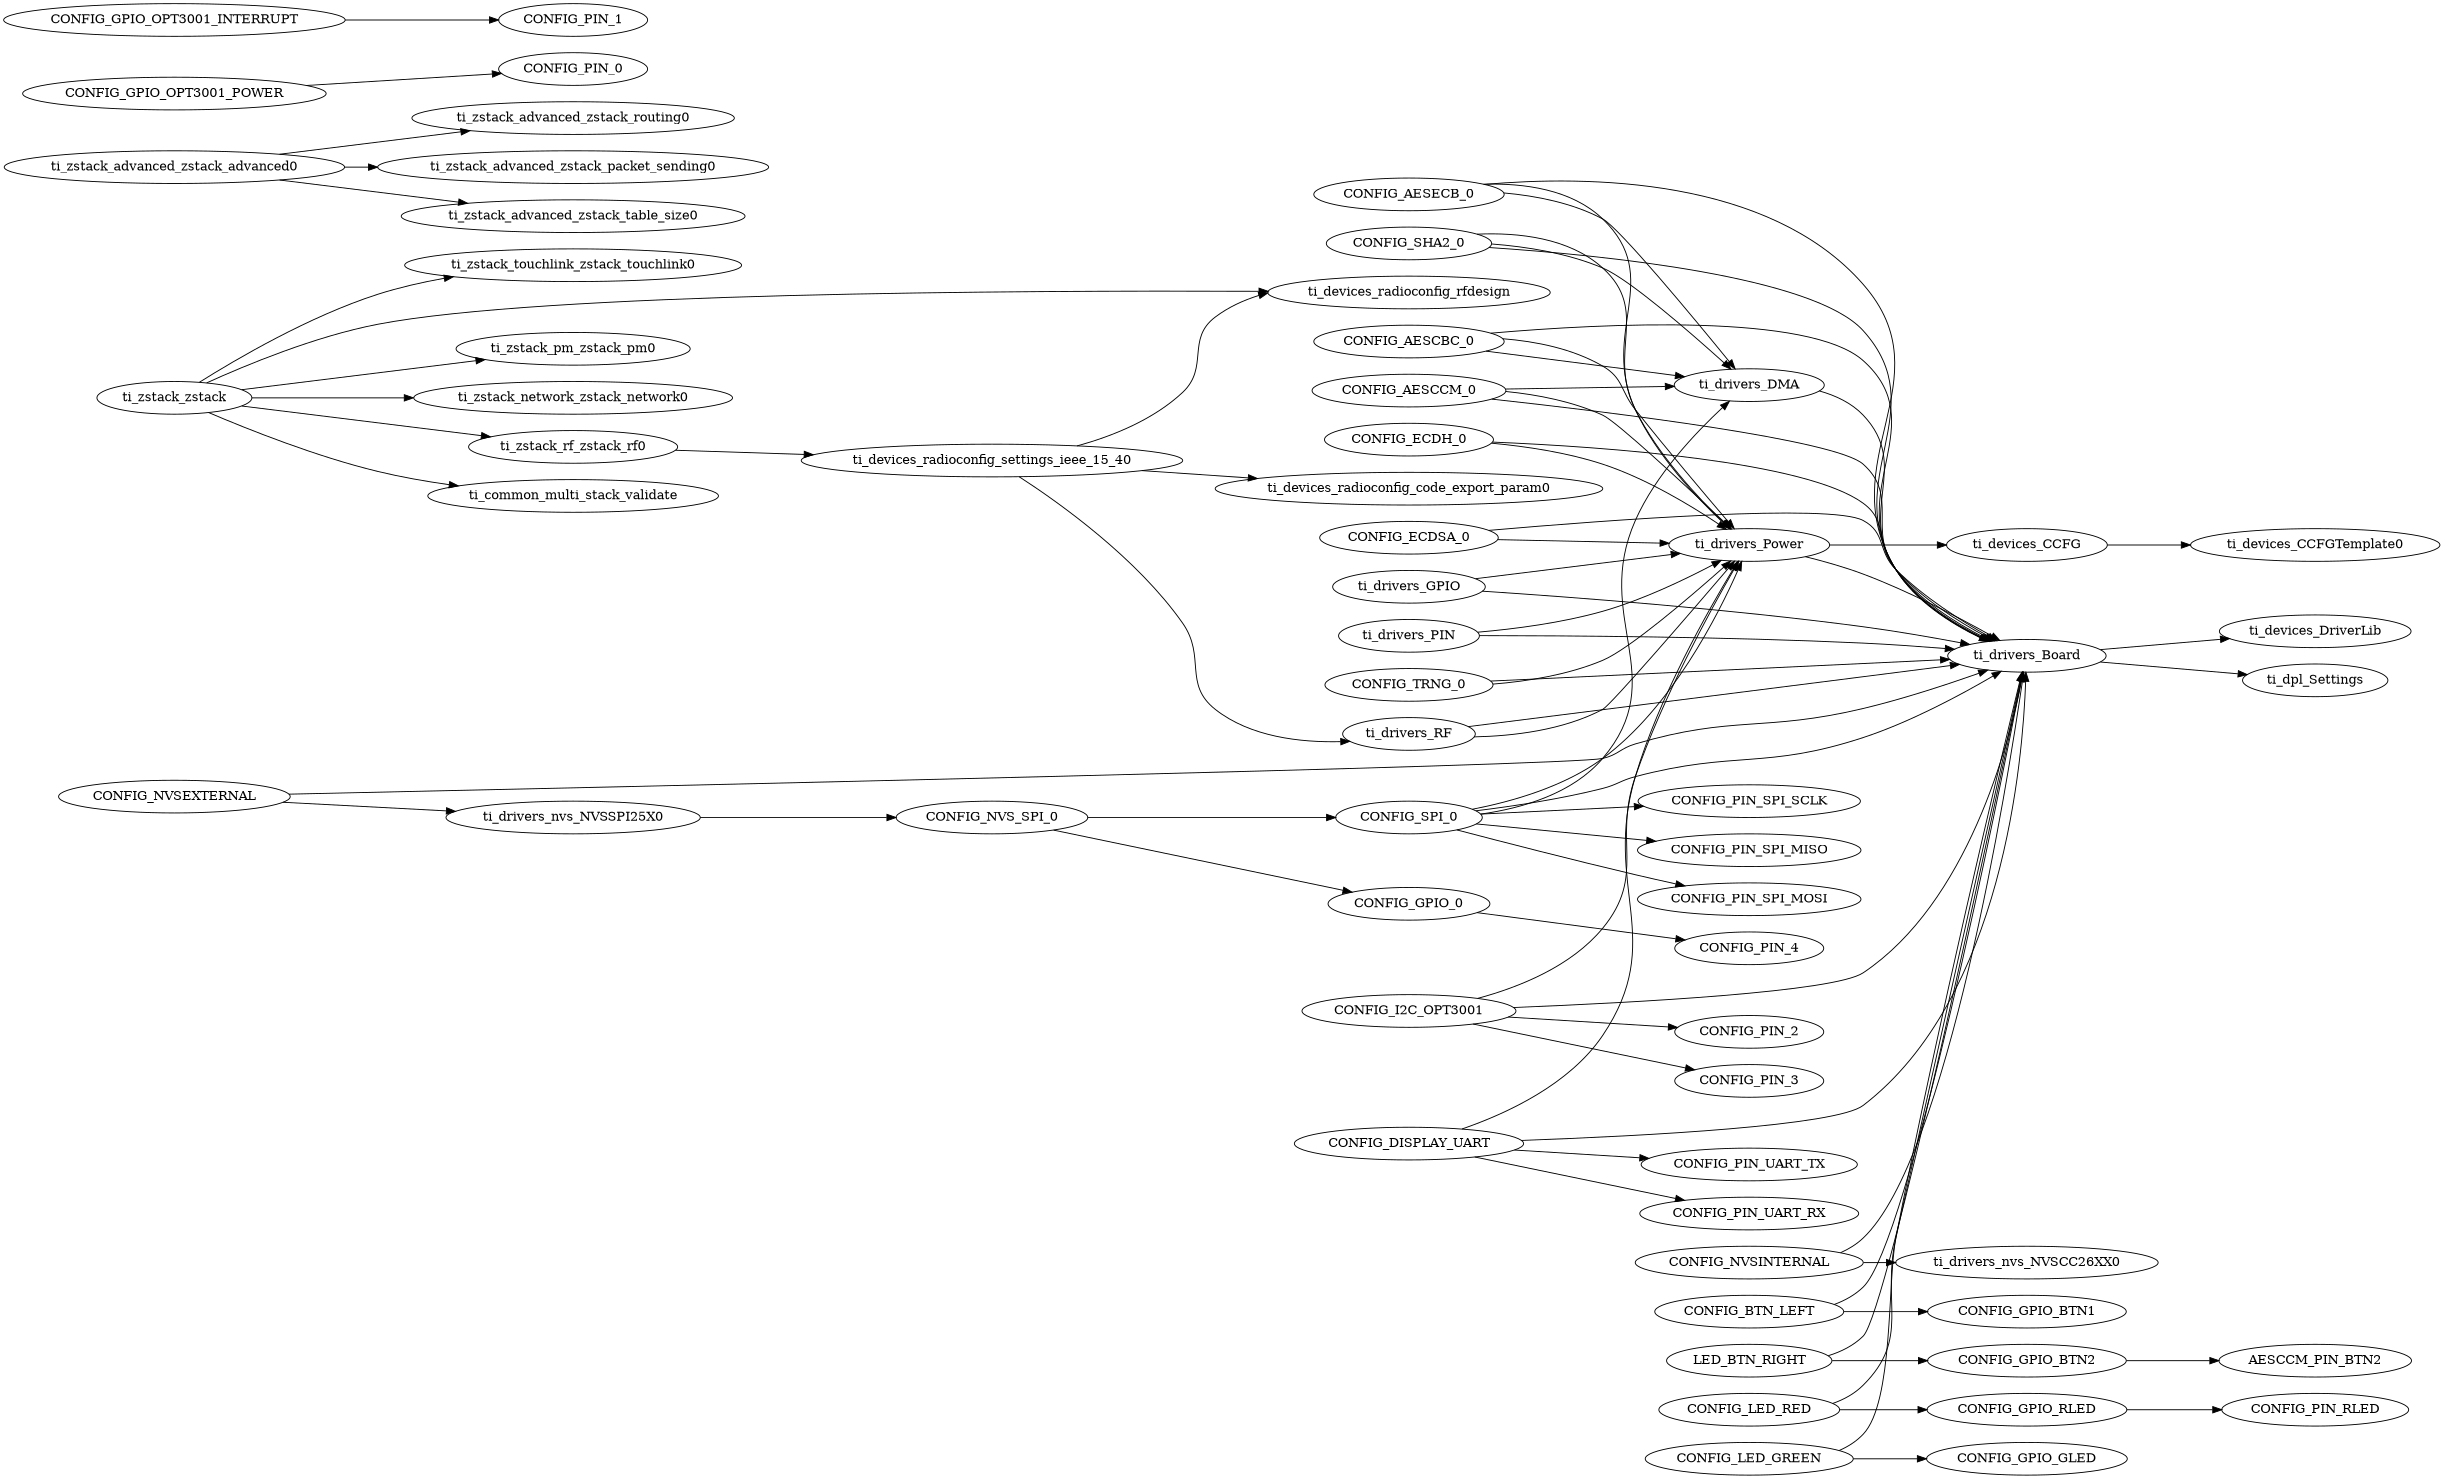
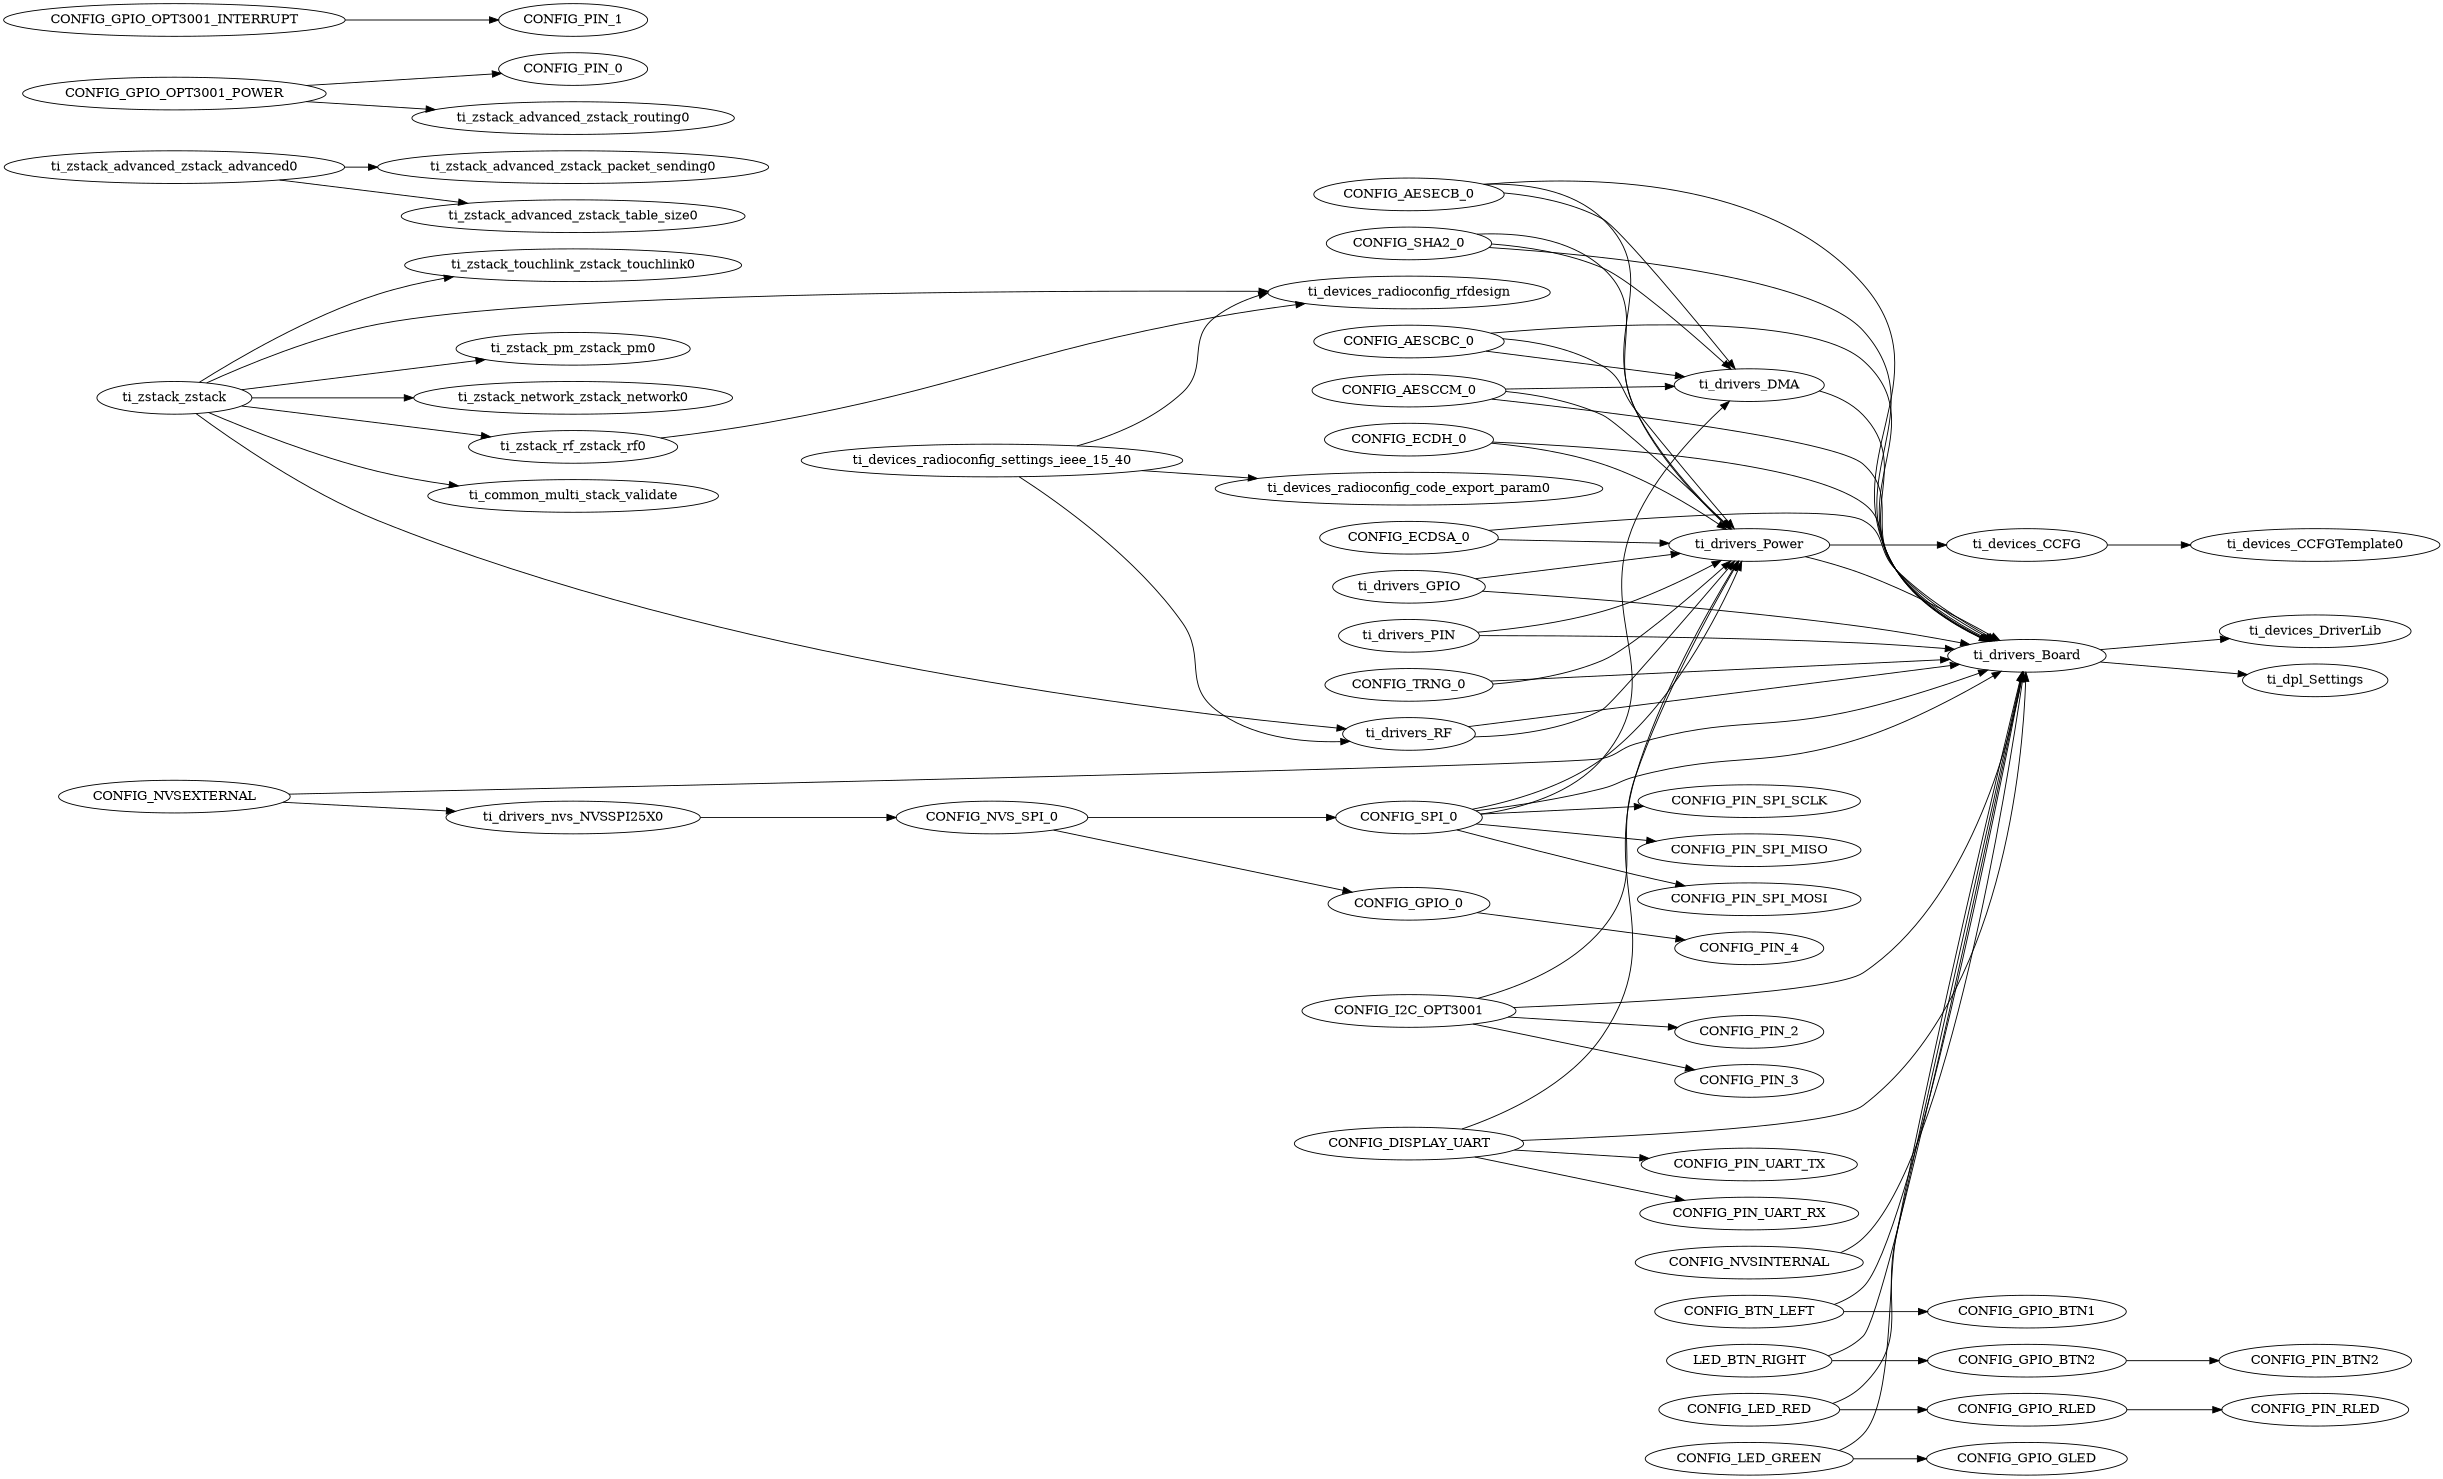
  digraph {
    rankdir=LR
    ti_devices_CCFG
    ti_devices_CCFGTemplate0
    ti_devices_radioconfig_settings_ieee_15_40
    ti_drivers_RF
    ti_devices_radioconfig_rfdesign
    ti_devices_radioconfig_code_export_param0
    ti_drivers_Power
    ti_drivers_Board
    ti_devices_DriverLib
    ti_dpl_Settings
    CONFIG_AESCBC_0
    ti_drivers_DMA
    CONFIG_AESCCM_0
    CONFIG_AESECB_0
    CONFIG_ECDH_0
    CONFIG_ECDSA_0
    ti_drivers_GPIO
    CONFIG_GPIO_OPT3001_POWER
    CONFIG_PIN_0
    CONFIG_GPIO_OPT3001_INTERRUPT
    CONFIG_PIN_1
    CONFIG_GPIO_BTN2
-   CONFIG_PIN_BTN2 [label=AESCCM_PIN_BTN2]
+   CONFIG_PIN_BTN2
    CONFIG_GPIO_RLED
    CONFIG_PIN_RLED
    CONFIG_GPIO_0
    CONFIG_PIN_4
    CONFIG_I2C_OPT3001
    CONFIG_PIN_2
    CONFIG_PIN_3
    CONFIG_NVSINTERNAL
-   ti_drivers_nvs_NVSCC26XX0
    CONFIG_NVSEXTERNAL
    ti_drivers_nvs_NVSSPI25X0
    CONFIG_NVS_SPI_0
    CONFIG_SPI_0
    ti_drivers_PIN
    CONFIG_SHA2_0
    CONFIG_PIN_SPI_SCLK
    CONFIG_PIN_SPI_MISO
    CONFIG_PIN_SPI_MOSI
    CONFIG_TRNG_0
    CONFIG_DISPLAY_UART
    CONFIG_PIN_UART_TX
    CONFIG_PIN_UART_RX
    CONFIG_BTN_LEFT
    CONFIG_GPIO_BTN1
    n48 [label=LED_BTN_RIGHT]
    CONFIG_LED_RED
    CONFIG_LED_GREEN
    CONFIG_GPIO_GLED
    ti_zstack_advanced_zstack_advanced0
    ti_zstack_advanced_zstack_routing0
    ti_zstack_advanced_zstack_packet_sending0
    ti_zstack_advanced_zstack_table_size0
    ti_zstack_rf_zstack_rf0
    ti_zstack_zstack
    ti_common_multi_stack_validate
    ti_zstack_touchlink_zstack_touchlink0
    ti_zstack_pm_zstack_pm0
    ti_zstack_network_zstack_network0
    ti_devices_CCFG -> ti_devices_CCFGTemplate0
    ti_devices_radioconfig_settings_ieee_15_40 -> ti_drivers_RF
    ti_devices_radioconfig_settings_ieee_15_40 -> ti_devices_radioconfig_rfdesign
    ti_devices_radioconfig_settings_ieee_15_40 -> ti_devices_radioconfig_code_export_param0
    ti_drivers_RF -> ti_drivers_Power
    ti_drivers_RF -> ti_drivers_Board
    ti_drivers_Power -> ti_devices_CCFG
    ti_drivers_Power -> ti_drivers_Board
    ti_drivers_Board -> ti_devices_DriverLib
    ti_drivers_Board -> ti_dpl_Settings
    CONFIG_AESCBC_0 -> ti_drivers_Power
    CONFIG_AESCBC_0 -> ti_drivers_Board
    CONFIG_AESCBC_0 -> ti_drivers_DMA
    ti_drivers_DMA -> ti_drivers_Board
    CONFIG_AESCCM_0 -> ti_drivers_Power
    CONFIG_AESCCM_0 -> ti_drivers_Board
    CONFIG_AESCCM_0 -> ti_drivers_DMA
    CONFIG_AESECB_0 -> ti_drivers_Power
    CONFIG_AESECB_0 -> ti_drivers_Board
    CONFIG_AESECB_0 -> ti_drivers_DMA
    CONFIG_ECDH_0 -> ti_drivers_Power
    CONFIG_ECDH_0 -> ti_drivers_Board
    CONFIG_ECDSA_0 -> ti_drivers_Power
    CONFIG_ECDSA_0 -> ti_drivers_Board
    ti_drivers_GPIO -> ti_drivers_Power
    ti_drivers_GPIO -> ti_drivers_Board
    CONFIG_GPIO_OPT3001_POWER -> CONFIG_PIN_0
    CONFIG_GPIO_OPT3001_INTERRUPT -> CONFIG_PIN_1
    CONFIG_GPIO_BTN2 -> CONFIG_PIN_BTN2
    CONFIG_GPIO_RLED -> CONFIG_PIN_RLED
    CONFIG_GPIO_0 -> CONFIG_PIN_4
    CONFIG_I2C_OPT3001 -> ti_drivers_Power
    CONFIG_I2C_OPT3001 -> ti_drivers_Board
    CONFIG_I2C_OPT3001 -> CONFIG_PIN_2
    CONFIG_I2C_OPT3001 -> CONFIG_PIN_3
    CONFIG_NVSINTERNAL -> ti_drivers_Board
-   CONFIG_NVSINTERNAL -> ti_drivers_nvs_NVSCC26XX0
    CONFIG_NVSEXTERNAL -> ti_drivers_Board
    CONFIG_NVSEXTERNAL -> ti_drivers_nvs_NVSSPI25X0
    ti_drivers_nvs_NVSSPI25X0 -> CONFIG_NVS_SPI_0
    CONFIG_NVS_SPI_0 -> CONFIG_GPIO_0
    CONFIG_NVS_SPI_0 -> CONFIG_SPI_0
    CONFIG_SPI_0 -> ti_drivers_Power
    CONFIG_SPI_0 -> ti_drivers_Board
    CONFIG_SPI_0 -> ti_drivers_DMA
    CONFIG_SPI_0 -> CONFIG_PIN_SPI_SCLK
    CONFIG_SPI_0 -> CONFIG_PIN_SPI_MISO
    CONFIG_SPI_0 -> CONFIG_PIN_SPI_MOSI
    ti_drivers_PIN -> ti_drivers_Power
    ti_drivers_PIN -> ti_drivers_Board
    CONFIG_SHA2_0 -> ti_drivers_Power
    CONFIG_SHA2_0 -> ti_drivers_Board
    CONFIG_SHA2_0 -> ti_drivers_DMA
    CONFIG_TRNG_0 -> ti_drivers_Power
    CONFIG_TRNG_0 -> ti_drivers_Board
    CONFIG_DISPLAY_UART -> ti_drivers_Power
    CONFIG_DISPLAY_UART -> ti_drivers_Board
    CONFIG_DISPLAY_UART -> CONFIG_PIN_UART_TX
    CONFIG_DISPLAY_UART -> CONFIG_PIN_UART_RX
    CONFIG_BTN_LEFT -> ti_drivers_Board
    CONFIG_BTN_LEFT -> CONFIG_GPIO_BTN1
    n48 -> ti_drivers_Board
    n48 -> CONFIG_GPIO_BTN2
    CONFIG_LED_RED -> ti_drivers_Board
    CONFIG_LED_RED -> CONFIG_GPIO_RLED
    CONFIG_LED_GREEN -> ti_drivers_Board
    CONFIG_LED_GREEN -> CONFIG_GPIO_GLED
-   ti_zstack_advanced_zstack_advanced0 -> ti_zstack_advanced_zstack_routing0
+   CONFIG_GPIO_OPT3001_POWER -> ti_zstack_advanced_zstack_routing0
    ti_zstack_advanced_zstack_advanced0 -> ti_zstack_advanced_zstack_packet_sending0
    ti_zstack_advanced_zstack_advanced0 -> ti_zstack_advanced_zstack_table_size0
-   ti_zstack_rf_zstack_rf0 -> ti_devices_radioconfig_settings_ieee_15_40
+   ti_zstack_rf_zstack_rf0 -> ti_devices_radioconfig_rfdesign
+   ti_zstack_zstack -> ti_drivers_RF
    ti_zstack_zstack -> ti_devices_radioconfig_rfdesign
    ti_zstack_zstack -> ti_zstack_rf_zstack_rf0
    ti_zstack_zstack -> ti_common_multi_stack_validate
    ti_zstack_zstack -> ti_zstack_touchlink_zstack_touchlink0
    ti_zstack_zstack -> ti_zstack_pm_zstack_pm0
    ti_zstack_zstack -> ti_zstack_network_zstack_network0
  }
